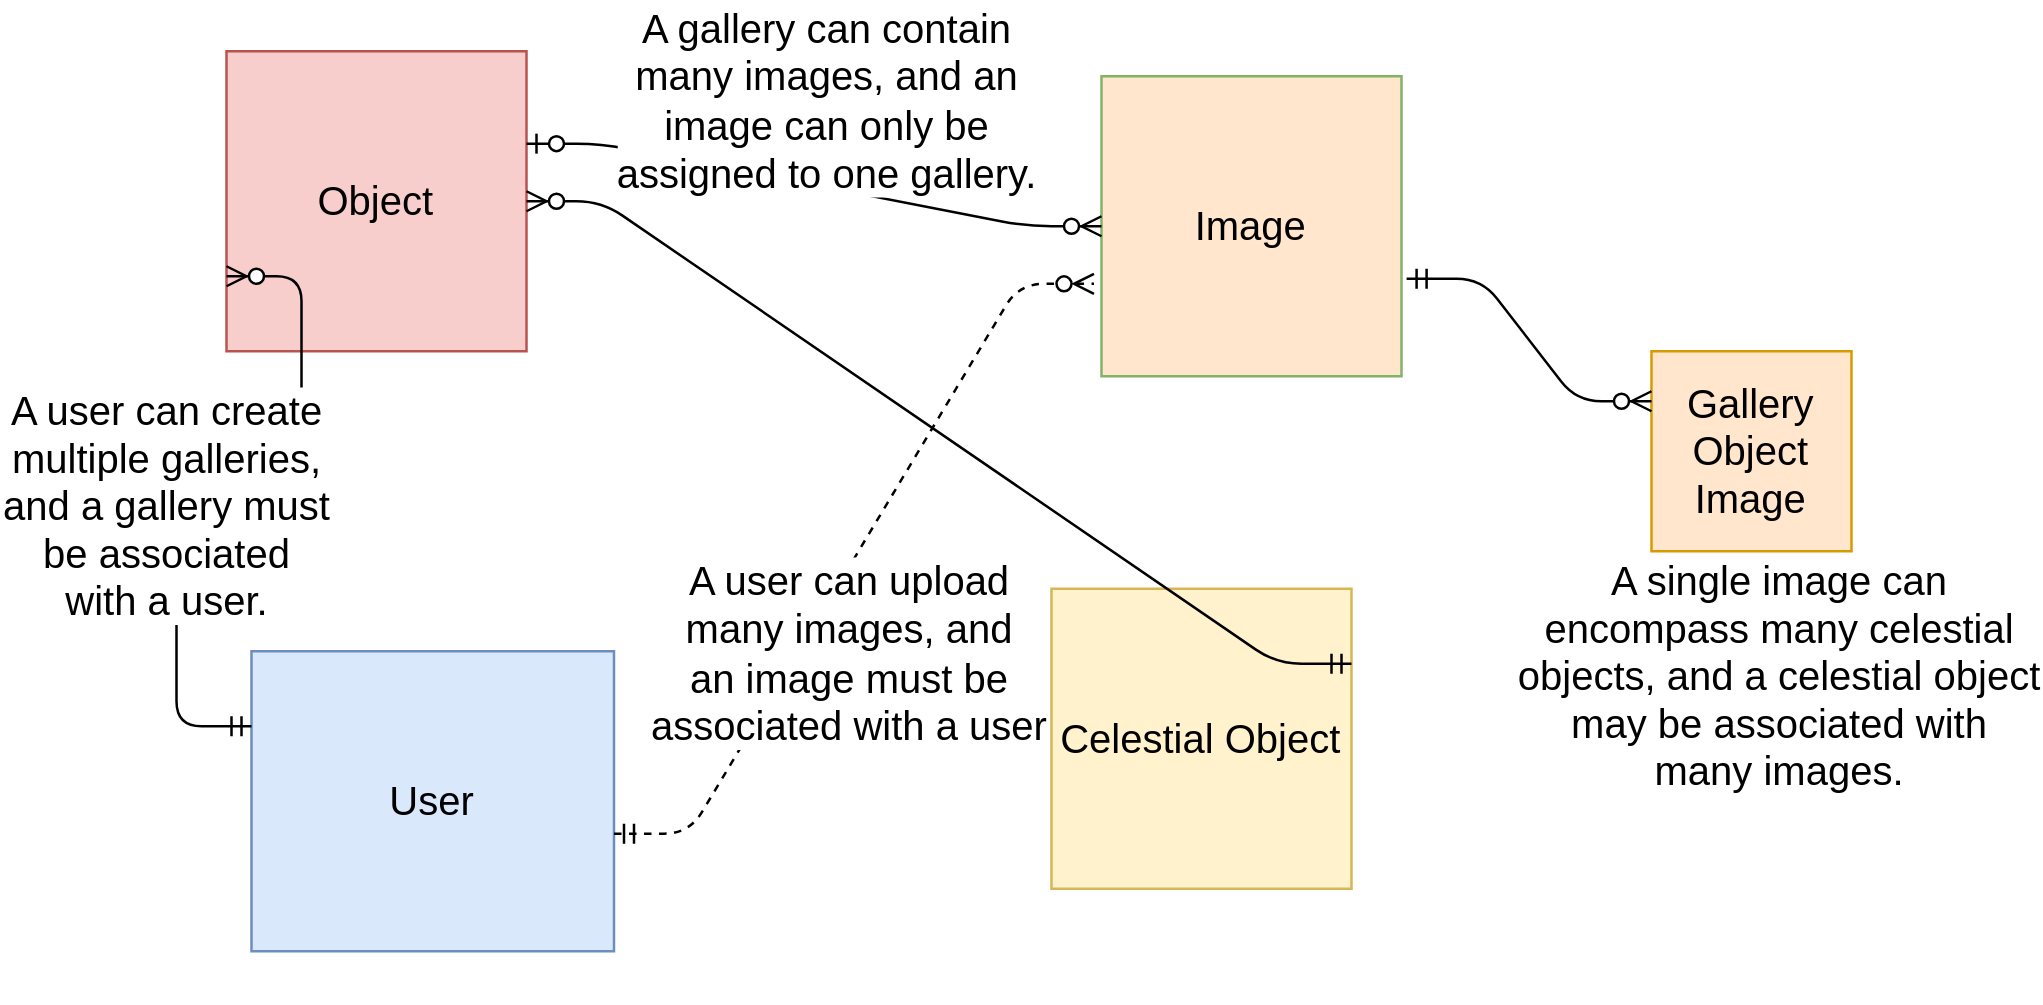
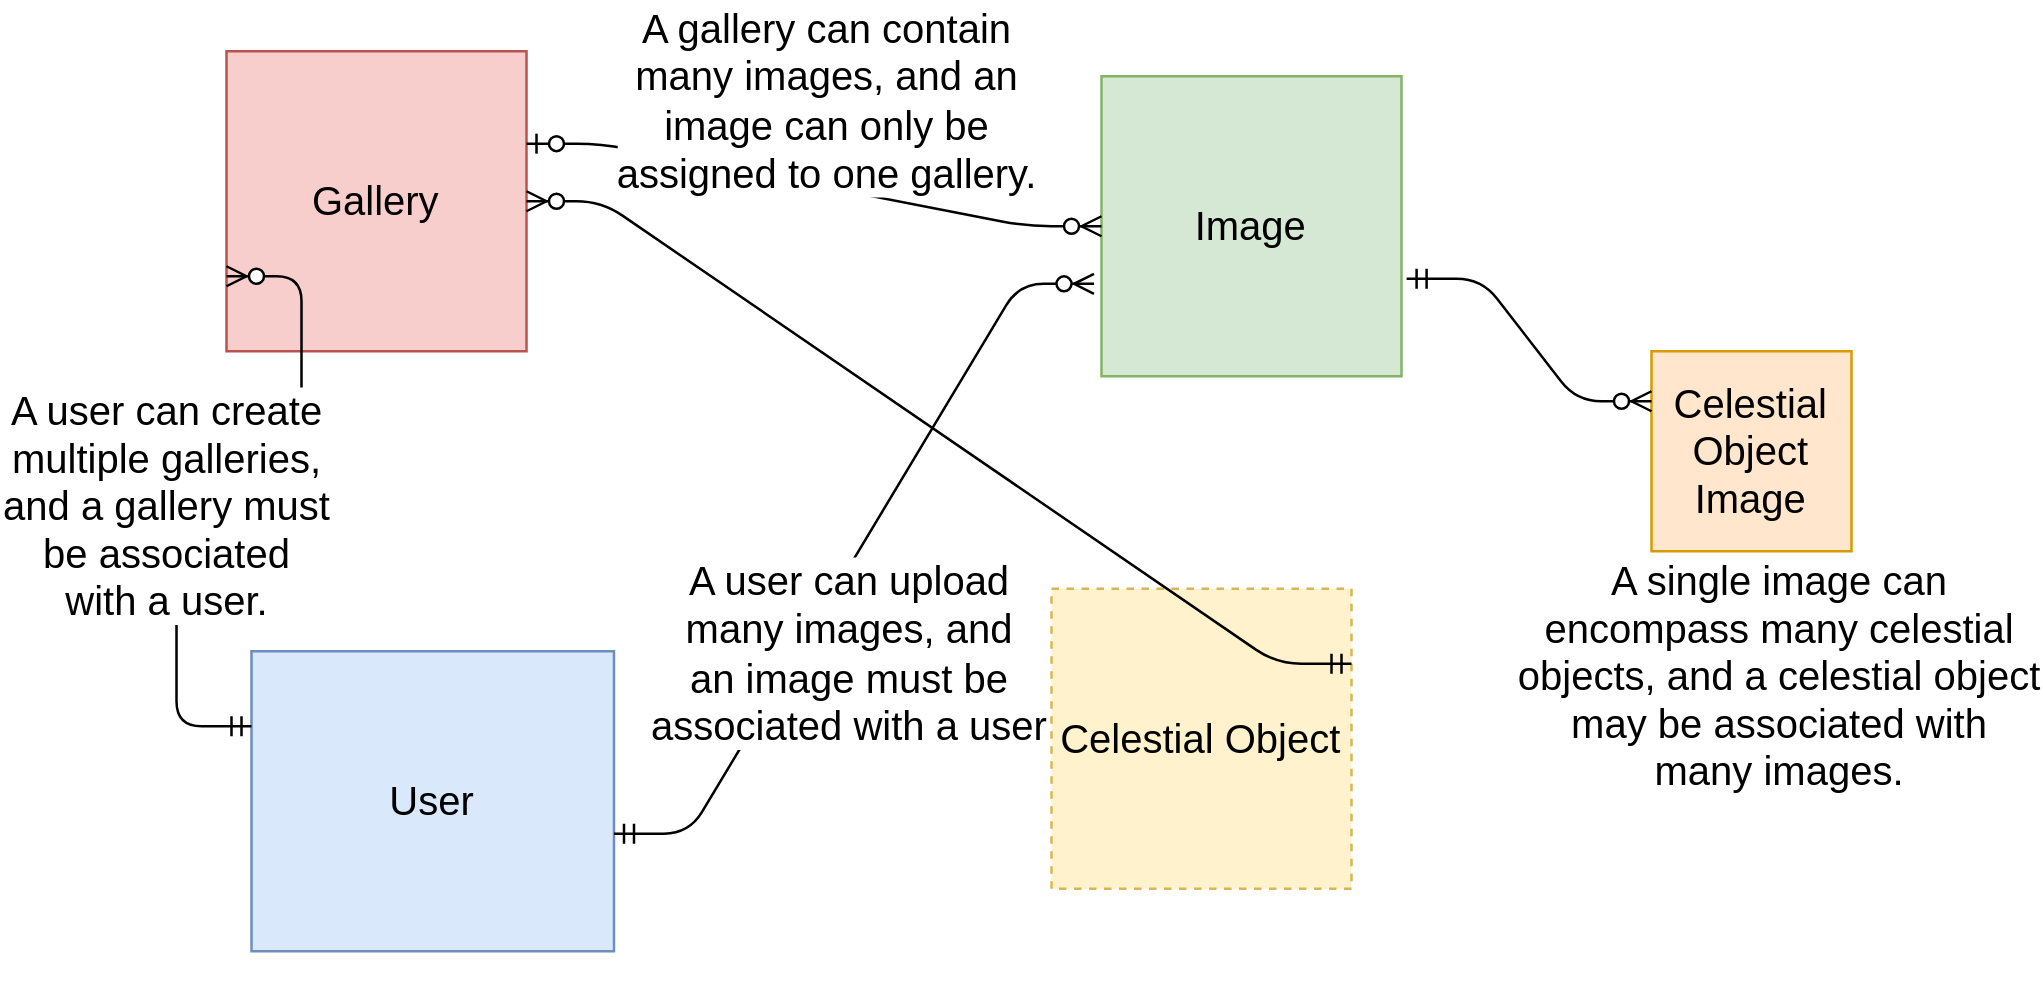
  <mxCell id="0" />
  <mxCell id="1" parent="0" />
  <mxCell id="2" value="User" style="whiteSpace=wrap;html=1;aspect=fixed;fontSize=16;fillColor=#dae8fc;strokeColor=#6c8ebf;" vertex="1" parent="1"><mxGeometry x="30" y="260" width="145" height="120" as="geometry" /></mxCell>
- <mxCell id="3" value="Object" style="whiteSpace=wrap;html=1;aspect=fixed;fontSize=16;fillColor=#f8cecc;strokeColor=#b85450;" vertex="1" parent="1"><mxGeometry x="20" y="20" width="120" height="120" as="geometry" /></mxCell>
- <mxCell id="4" value="Celestial Object" style="whiteSpace=wrap;html=1;aspect=fixed;fontSize=16;fillColor=#fff2cc;strokeColor=#d6b656;" vertex="1" parent="1"><mxGeometry x="350" y="235" width="120" height="120" as="geometry" /></mxCell>
- <mxCell id="5" value="&lt;div style=&quot;font-size: 16px;&quot;&gt;Image&lt;/div&gt;" style="whiteSpace=wrap;html=1;aspect=fixed;fontSize=16;fillColor=#ffe6cc;strokeColor=#82b366;" vertex="1" parent="1"><mxGeometry x="370" y="30" width="120" height="120" as="geometry" /></mxCell>
- <mxCell id="6" value="&lt;div&gt;Gallery&lt;/div&gt;&lt;div&gt;Object&lt;/div&gt;&lt;div&gt;Image&lt;br&gt;&lt;/div&gt;" style="whiteSpace=wrap;html=1;aspect=fixed;fontSize=16;fillColor=#ffe6cc;strokeColor=#d79b00;" vertex="1" parent="1"><mxGeometry x="590" y="140" width="80" height="80" as="geometry" /></mxCell>
+ <mxCell id="3" value="Gallery" style="whiteSpace=wrap;html=1;aspect=fixed;fontSize=16;fillColor=#f8cecc;strokeColor=#b85450;" vertex="1" parent="1"><mxGeometry x="20" y="20" width="120" height="120" as="geometry" /></mxCell>
+ <mxCell id="4" value="Celestial Object" style="whiteSpace=wrap;html=1;aspect=fixed;fontSize=16;fillColor=#fff2cc;strokeColor=#d6b656;dashed=1;" vertex="1" parent="1"><mxGeometry x="350" y="235" width="120" height="120" as="geometry" /></mxCell>
+ <mxCell id="5" value="&lt;div style=&quot;font-size: 16px;&quot;&gt;Image&lt;/div&gt;" style="whiteSpace=wrap;html=1;aspect=fixed;fontSize=16;fillColor=#d5e8d4;strokeColor=#82b366;" vertex="1" parent="1"><mxGeometry x="370" y="30" width="120" height="120" as="geometry" /></mxCell>
+ <mxCell id="6" value="&lt;div&gt;Celestial&lt;/div&gt;&lt;div&gt;Object&lt;/div&gt;&lt;div&gt;Image&lt;br&gt;&lt;/div&gt;" style="whiteSpace=wrap;html=1;aspect=fixed;fontSize=16;fillColor=#ffe6cc;strokeColor=#d79b00;" vertex="1" parent="1"><mxGeometry x="590" y="140" width="80" height="80" as="geometry" /></mxCell>
  <mxCell id="7" value="" style="edgeStyle=entityRelationEdgeStyle;fontSize=12;html=1;endArrow=ERzeroToMany;startArrow=ERzeroToOne;exitX=1;exitY=0.308;exitDx=0;exitDy=0;endFill=1;exitPerimeter=0;" edge="1" parent="1" source="3" target="5"><mxGeometry width="100" height="100" relative="1" as="geometry"><mxPoint x="520" y="30" as="sourcePoint" /><mxPoint x="280" y="17" as="targetPoint" /></mxGeometry></mxCell>
  <mxCell id="8" value="A gallery can contain&lt;br&gt;many images, and an&lt;br&gt;image can only be&lt;br&gt;assigned to one gallery." style="edgeLabel;html=1;align=center;verticalAlign=middle;resizable=0;points=[];fontSize=16;" vertex="1" connectable="0" parent="7"><mxGeometry x="-0.114" relative="1" as="geometry"><mxPoint x="18" y="-31" as="offset" /></mxGeometry></mxCell>
  <mxCell id="9" value="" style="edgeStyle=entityRelationEdgeStyle;fontSize=12;html=1;endArrow=ERzeroToMany;startArrow=ERmandOne;entryX=0;entryY=0.75;entryDx=0;entryDy=0;exitX=0;exitY=0.25;exitDx=0;exitDy=0;" edge="1" parent="1" source="2" target="3"><mxGeometry width="100" height="100" relative="1" as="geometry"><mxPoint x="160" y="170" as="sourcePoint" /><mxPoint x="30" y="230" as="targetPoint" /></mxGeometry></mxCell>
  <mxCell id="10" value="A user can create&lt;br&gt;multiple galleries,&lt;br&gt;and a gallery must&lt;br&gt;be associated&lt;br&gt;with a user." style="edgeLabel;html=1;align=center;verticalAlign=middle;resizable=0;points=[];fontSize=16;" vertex="1" connectable="0" parent="9"><mxGeometry x="0.024" y="-1" relative="1" as="geometry"><mxPoint x="-33" as="offset" /></mxGeometry></mxCell>
- <mxCell id="11" value="" style="edgeStyle=entityRelationEdgeStyle;fontSize=12;html=1;endArrow=ERzeroToMany;startArrow=ERmandOne;exitX=1;exitY=0.608;exitDx=0;exitDy=0;exitPerimeter=0;entryX=-0.025;entryY=0.692;entryDx=0;entryDy=0;entryPerimeter=0;dashed=1;" edge="1" parent="1" source="2" target="5"><mxGeometry width="100" height="100" relative="1" as="geometry"><mxPoint x="240" y="280" as="sourcePoint" /><mxPoint x="239.04" y="87.04" as="targetPoint" /></mxGeometry></mxCell>
+ <mxCell id="11" value="" style="edgeStyle=entityRelationEdgeStyle;fontSize=12;html=1;endArrow=ERzeroToMany;startArrow=ERmandOne;exitX=1;exitY=0.608;exitDx=0;exitDy=0;exitPerimeter=0;entryX=-0.025;entryY=0.692;entryDx=0;entryDy=0;entryPerimeter=0;" edge="1" parent="1" source="2" target="5"><mxGeometry width="100" height="100" relative="1" as="geometry"><mxPoint x="240" y="280" as="sourcePoint" /><mxPoint x="239.04" y="87.04" as="targetPoint" /></mxGeometry></mxCell>
  <mxCell id="12" value="&lt;div&gt;A user can upload&lt;/div&gt;&lt;div&gt;many images, and&lt;/div&gt;&lt;div&gt;an image must be&lt;/div&gt;&lt;div&gt;associated with a user&lt;/div&gt;" style="edgeLabel;html=1;align=center;verticalAlign=middle;resizable=0;points=[];fontSize=16;" vertex="1" connectable="0" parent="11"><mxGeometry x="-0.045" y="1" relative="1" as="geometry"><mxPoint x="2" y="32" as="offset" /></mxGeometry></mxCell>
  <mxCell id="13" value="" style="edgeStyle=entityRelationEdgeStyle;fontSize=12;html=1;endArrow=ERzeroToMany;startArrow=ERmandOne;exitX=1;exitY=0.25;exitDx=0;exitDy=0;" edge="1" parent="1" source="4" target="3"><mxGeometry width="100" height="100" relative="1" as="geometry"><mxPoint x="470" y="340" as="sourcePoint" /><mxPoint x="570" y="240" as="targetPoint" /></mxGeometry></mxCell>
  <mxCell id="14" value="" style="edgeStyle=entityRelationEdgeStyle;fontSize=12;html=1;endArrow=ERzeroToMany;startArrow=ERmandOne;exitX=1.017;exitY=0.675;exitDx=0;exitDy=0;entryX=0;entryY=0.25;entryDx=0;entryDy=0;exitPerimeter=0;" edge="1" parent="1" source="5" target="6"><mxGeometry width="100" height="100" relative="1" as="geometry"><mxPoint x="450" y="100" as="sourcePoint" /><mxPoint x="560" y="40" as="targetPoint" /></mxGeometry></mxCell>
  <mxCell id="15" value="A single image can&lt;br&gt;&lt;div&gt;encompass many celestial&lt;/div&gt;&lt;div&gt;objects, and a celestial object&lt;br&gt;&lt;/div&gt;may be associated with&lt;br&gt;many images." style="edgeLabel;html=1;align=center;verticalAlign=middle;resizable=0;points=[];fontSize=16;" vertex="1" connectable="0" parent="14"><mxGeometry x="-0.025" y="2" relative="1" as="geometry"><mxPoint x="99" y="137" as="offset" /></mxGeometry></mxCell>
